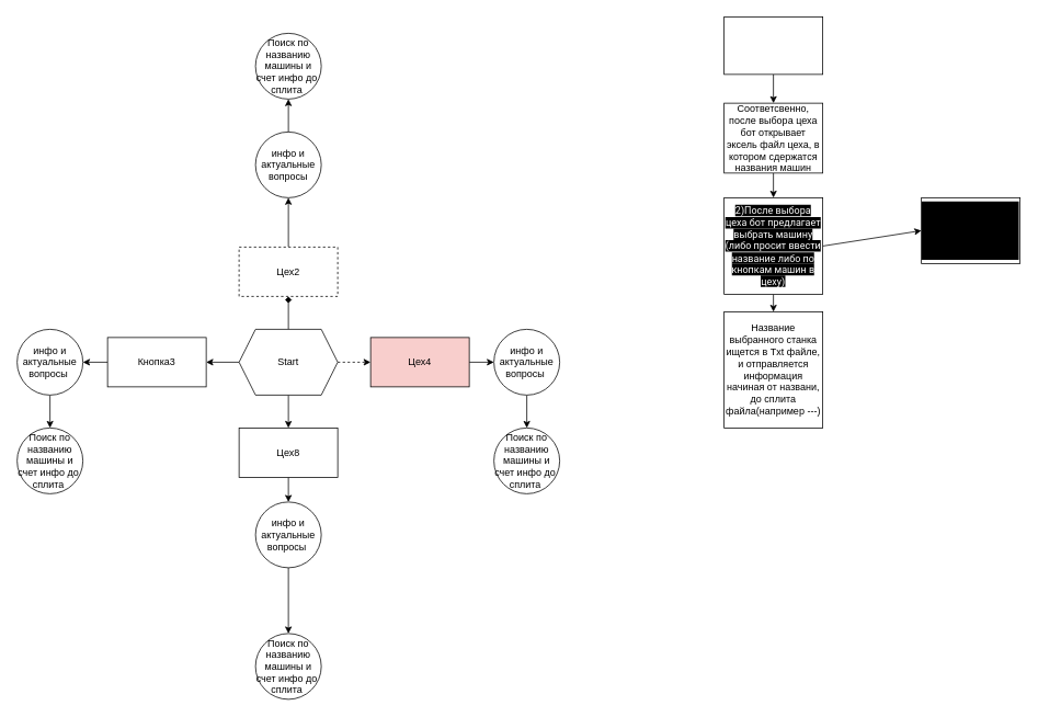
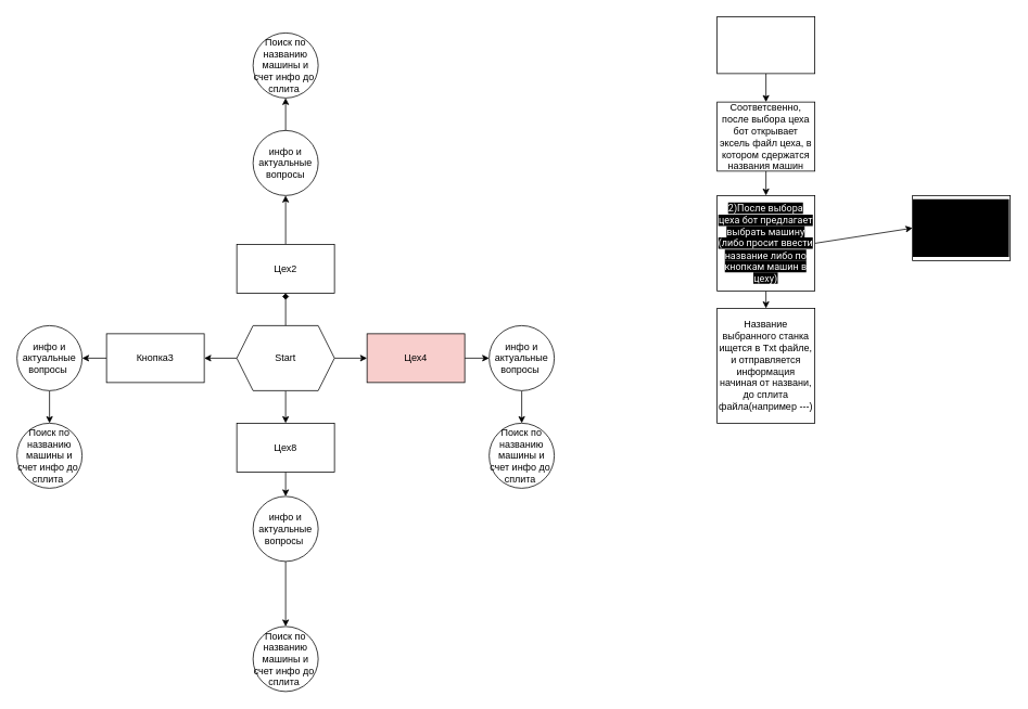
  <mxCell id="0" />
  <mxCell id="1" parent="0" />
  <mxCell id="2" value="" style="edgeStyle=none;html=1;" edge="1" parent="1" source="6" target="8"><mxGeometry relative="1" as="geometry" /></mxCell>
  <mxCell id="3" value="" style="edgeStyle=none;html=1;endArrow=diamond;" edge="1" parent="1" source="6" target="10"><mxGeometry relative="1" as="geometry" /></mxCell>
  <mxCell id="4" value="" style="edgeStyle=none;html=1;" edge="1" parent="1" source="6" target="12"><mxGeometry relative="1" as="geometry" /></mxCell>
- <mxCell id="5" value="" style="edgeStyle=none;html=1;dashed=1;" edge="1" parent="1" source="6" target="14"><mxGeometry relative="1" as="geometry" /></mxCell>
+ <mxCell id="5" value="" style="edgeStyle=none;html=1;" edge="1" parent="1" source="6" target="14"><mxGeometry relative="1" as="geometry" /></mxCell>
  <mxCell id="6" value="Start" style="shape=hexagon;perimeter=hexagonPerimeter2;whiteSpace=wrap;html=1;fixedSize=1;" vertex="1" parent="1"><mxGeometry x="290" y="400" width="120" height="80" as="geometry" /></mxCell>
  <mxCell id="7" value="" style="edgeStyle=none;html=1;" edge="1" parent="1" source="8" target="20"><mxGeometry relative="1" as="geometry" /></mxCell>
  <mxCell id="8" value="Цех8&lt;br&gt;" style="whiteSpace=wrap;html=1;" vertex="1" parent="1"><mxGeometry x="290" y="520" width="120" height="60" as="geometry" /></mxCell>
  <mxCell id="9" value="" style="edgeStyle=none;html=1;" edge="1" parent="1" source="10" target="16"><mxGeometry relative="1" as="geometry" /></mxCell>
- <mxCell id="10" value="Цех2&lt;br&gt;" style="whiteSpace=wrap;html=1;dashed=1;" vertex="1" parent="1"><mxGeometry x="290" y="300" width="120" height="60" as="geometry" /></mxCell>
+ <mxCell id="10" value="Цех2&lt;br&gt;" style="whiteSpace=wrap;html=1;" vertex="1" parent="1"><mxGeometry x="290" y="300" width="120" height="60" as="geometry" /></mxCell>
  <mxCell id="11" value="" style="edgeStyle=none;html=1;" edge="1" parent="1" source="12" target="18"><mxGeometry relative="1" as="geometry" /></mxCell>
  <mxCell id="12" value="Кнопка3&lt;br&gt;" style="whiteSpace=wrap;html=1;" vertex="1" parent="1"><mxGeometry x="130" y="410" width="120" height="60" as="geometry" /></mxCell>
  <mxCell id="13" value="" style="edgeStyle=none;html=1;" edge="1" parent="1" source="14" target="22"><mxGeometry relative="1" as="geometry" /></mxCell>
  <mxCell id="14" value="Цех4&lt;br&gt;" style="whiteSpace=wrap;html=1;fillColor=#f8cecc;" vertex="1" parent="1"><mxGeometry x="450" y="410" width="120" height="60" as="geometry" /></mxCell>
  <mxCell id="15" value="" style="edgeStyle=none;html=1;" edge="1" parent="1" source="16" target="24"><mxGeometry relative="1" as="geometry" /></mxCell>
  <mxCell id="16" value="инфо и актуальные вопросы" style="ellipse;whiteSpace=wrap;html=1;" vertex="1" parent="1"><mxGeometry x="310" y="160" width="80" height="80" as="geometry" /></mxCell>
  <mxCell id="17" value="" style="edgeStyle=none;html=1;" edge="1" parent="1" source="18" target="25"><mxGeometry relative="1" as="geometry" /></mxCell>
  <mxCell id="18" value="инфо и актуальные вопросы&amp;nbsp;&lt;br&gt;" style="ellipse;whiteSpace=wrap;html=1;" vertex="1" parent="1"><mxGeometry x="20" y="400" width="80" height="80" as="geometry" /></mxCell>
  <mxCell id="19" value="" style="edgeStyle=none;html=1;" edge="1" parent="1" source="20" target="23"><mxGeometry relative="1" as="geometry" /></mxCell>
  <mxCell id="20" value="инфо и актуальные вопросы&amp;nbsp;&lt;br&gt;" style="ellipse;whiteSpace=wrap;html=1;" vertex="1" parent="1"><mxGeometry x="310" y="610" width="80" height="80" as="geometry" /></mxCell>
  <mxCell id="21" value="" style="edgeStyle=none;html=1;" edge="1" parent="1" source="22" target="26"><mxGeometry relative="1" as="geometry" /></mxCell>
  <mxCell id="22" value="инфо и актуальные вопросы&amp;nbsp;&lt;br&gt;" style="ellipse;whiteSpace=wrap;html=1;" vertex="1" parent="1"><mxGeometry x="600" y="400" width="80" height="80" as="geometry" /></mxCell>
  <mxCell id="23" value="Поиск по названию машины и счет инфо до&amp;nbsp; сплита&amp;nbsp;" style="ellipse;whiteSpace=wrap;html=1;" vertex="1" parent="1"><mxGeometry x="310" y="770" width="80" height="80" as="geometry" /></mxCell>
  <mxCell id="24" value="Поиск по названию машины и счет инфо до&amp;nbsp; сплита&amp;nbsp;" style="ellipse;whiteSpace=wrap;html=1;" vertex="1" parent="1"><mxGeometry x="310" y="40" width="80" height="80" as="geometry" /></mxCell>
  <mxCell id="25" value="Поиск по названию машины и счет инфо до&amp;nbsp; сплита&amp;nbsp;" style="ellipse;whiteSpace=wrap;html=1;" vertex="1" parent="1"><mxGeometry x="20" y="520" width="80" height="80" as="geometry" /></mxCell>
  <mxCell id="26" value="Поиск по названию машины и счет инфо до&amp;nbsp; сплита&amp;nbsp;" style="ellipse;whiteSpace=wrap;html=1;" vertex="1" parent="1"><mxGeometry x="600" y="520" width="80" height="80" as="geometry" /></mxCell>
  <mxCell id="27" value="" style="edgeStyle=none;html=1;fontSize=10;" edge="1" parent="1" source="28" target="30"><mxGeometry relative="1" as="geometry" /></mxCell>
  <mxCell id="28" value="&lt;div style=&quot;&quot;&gt;&lt;span style=&quot;font-size: 10px; background-color: rgb(0, 0, 0);&quot;&gt;&lt;br&gt;&lt;/span&gt;&lt;/div&gt;&lt;font style=&quot;font-size: 10px; background-color: rgb(0, 0, 0);&quot;&gt;&lt;div style=&quot;&quot;&gt;&lt;span style=&quot;color: rgb(255, 255, 255); font-family: Roboto, -apple-system, &amp;quot;apple color emoji&amp;quot;, BlinkMacSystemFont, &amp;quot;Segoe UI&amp;quot;, Roboto, Oxygen-Sans, Ubuntu, Cantarell, &amp;quot;Helvetica Neue&amp;quot;, sans-serif;&quot;&gt;Бот начинает с команды старт и сразу предлагает 4 кнопки по&lt;/span&gt;&lt;/div&gt;&lt;span style=&quot;color: rgb(255, 255, 255); font-family: Roboto, -apple-system, &amp;quot;apple color emoji&amp;quot;, BlinkMacSystemFont, &amp;quot;Segoe UI&amp;quot;, Roboto, Oxygen-Sans, Ubuntu, Cantarell, &amp;quot;Helvetica Neue&amp;quot;, sans-serif; font-style: normal; font-variant-ligatures: normal; font-variant-caps: normal; font-weight: 400; letter-spacing: normal; orphans: 2; text-indent: 0px; text-transform: none; widows: 2; word-spacing: 0px; -webkit-text-stroke-width: 0px; text-decoration-thickness: initial; text-decoration-style: initial; text-decoration-color: initial; float: none; display: inline !important;&quot;&gt;&lt;div style=&quot;&quot;&gt;выбору цеха(1 2 3 4 соответсвенно)&lt;/div&gt;&lt;/span&gt;&lt;/font&gt;&lt;div style=&quot;&quot;&gt;&lt;br&gt;&lt;/div&gt;" style="rounded=0;whiteSpace=wrap;html=1;align=center;" vertex="1" parent="1"><mxGeometry x="880" y="20" width="120" height="70" as="geometry" /></mxCell>
  <mxCell id="29" value="" style="edgeStyle=none;html=1;fontSize=10;" edge="1" parent="1" source="30" target="33"><mxGeometry relative="1" as="geometry" /></mxCell>
  <mxCell id="30" value="Соответсвенно, после выбора цеха бот открывает эксель файл цеха, в котором сдержатся названия машин" style="whiteSpace=wrap;html=1;rounded=0;align=center;" vertex="1" parent="1"><mxGeometry x="880" y="125" width="120" height="85" as="geometry" /></mxCell>
  <mxCell id="31" value="" style="edgeStyle=none;html=1;fontSize=12;" edge="1" parent="1" source="33" target="34"><mxGeometry relative="1" as="geometry" /></mxCell>
  <mxCell id="32" style="edgeStyle=none;html=1;exitX=1;exitY=0.5;exitDx=0;exitDy=0;entryX=0;entryY=0.5;entryDx=0;entryDy=0;fontSize=12;" edge="1" parent="1" source="33" target="35"><mxGeometry relative="1" as="geometry" /></mxCell>
  <mxCell id="33" value="&lt;span style=&quot;color: rgb(255, 255, 255); font-family: Roboto, -apple-system, &amp;quot;apple color emoji&amp;quot;, BlinkMacSystemFont, &amp;quot;Segoe UI&amp;quot;, Roboto, Oxygen-Sans, Ubuntu, Cantarell, &amp;quot;Helvetica Neue&amp;quot;, sans-serif; background-color: rgb(0, 0, 0);&quot;&gt;&lt;font style=&quot;font-size: 12px;&quot;&gt;2)После выбора цеха бот предлагает выбрать машину&lt;br&gt;(либо просит ввести название либо по кнопкам машин в цеху)&lt;/font&gt;&lt;/span&gt;" style="whiteSpace=wrap;html=1;rounded=0;align=center;" vertex="1" parent="1"><mxGeometry x="880" y="240" width="120" height="117.5" as="geometry" /></mxCell>
  <mxCell id="34" value="Название выбранного станка ищется в Txt файле, и отправляется информация начиная от названи, до сплита файла(например ---)&lt;br&gt;" style="whiteSpace=wrap;html=1;rounded=0;" vertex="1" parent="1"><mxGeometry x="880" y="378.75" width="120" height="141.25" as="geometry" /></mxCell>
  <mxCell id="35" value="Кнопка назад для возвращения к выбору цеха/машины в общем меню" style="rounded=0;whiteSpace=wrap;html=1;labelBackgroundColor=#000000;fontSize=12;" vertex="1" parent="1"><mxGeometry x="1120" y="240" width="120" height="80" as="geometry" /></mxCell>
